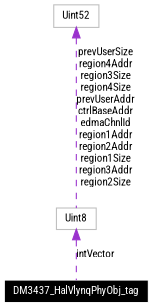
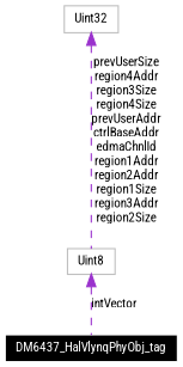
  digraph {
    fontname="Roboto Condensed"
    node [color=grey75 fillcolor=white fontname="Roboto Condensed" fontsize=10 shape=record style=filled]
    edge [color=darkorchid3 dir=back fontname="Roboto Condensed" fontsize=10 labelfontname=Helvetica labelfontsize=10 style=dashed]
-   n1 [color=white fillcolor=black fontcolor=white height=0.2 label=DM3437_HalVlynqPhyObj_tag width=0.4]
-   n2 [height=0.2 label=Uint52 width=0.4]
+   n1 [color=white fillcolor=black fontcolor=white height=0.2 label=DM6437_HalVlynqPhyObj_tag width=0.4]
+   n2 [height=0.2 label=Uint32 width=0.4]
    n3 [height=0.2 label=Uint8 width=0.4]
    n2 -> n3 [label="prevUserSize\nregion4Addr\nregion3Size\nregion4Size\nprevUserAddr\nctrlBaseAddr\nedmaChnlId\nregion1Addr\nregion2Addr\nregion1Size\nregion3Addr\nregion2Size"]
    n3 -> n1 [label=intVector]
  }
